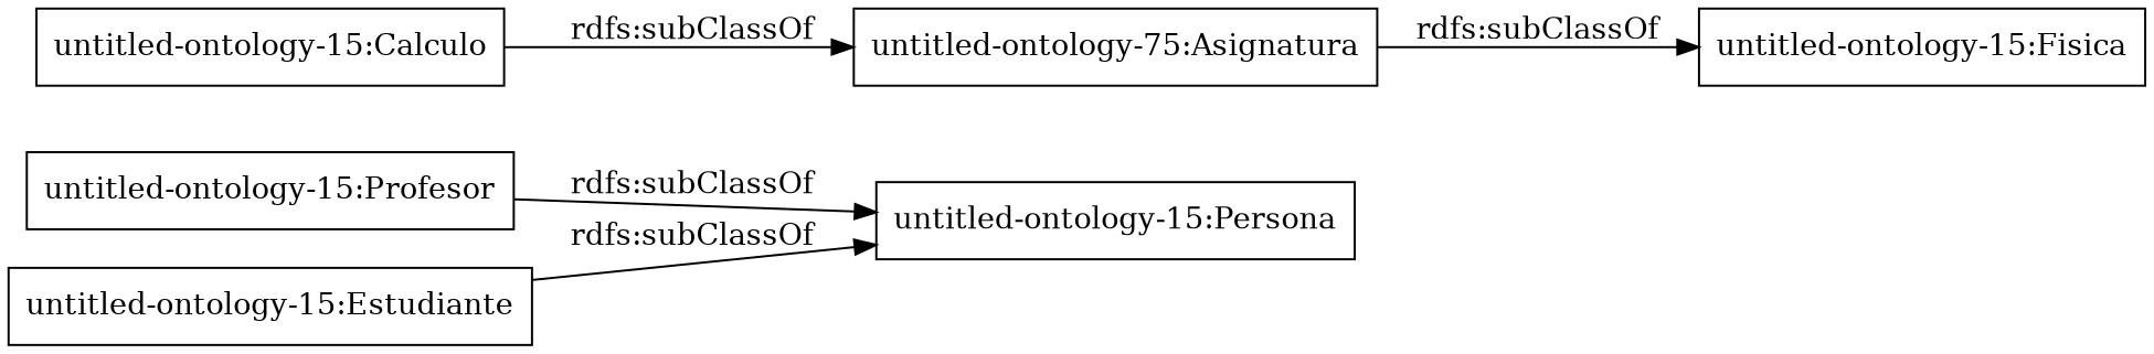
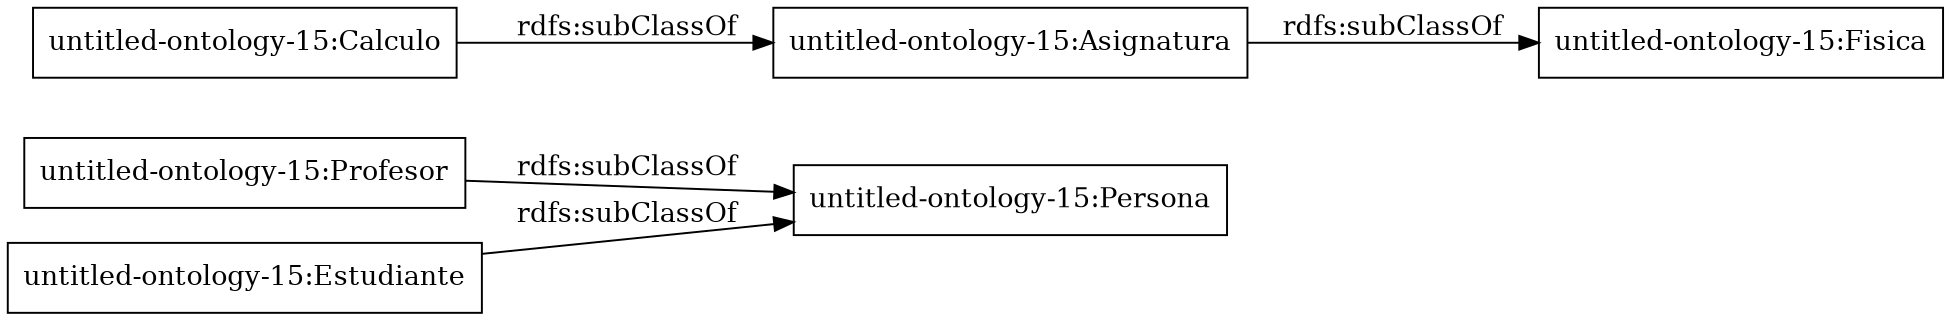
  digraph {
    rankdir=LR
    node [color=black shape=rectangle]
    "untitled-ontology-15:Profesor"
    "untitled-ontology-15:Persona"
-   "untitled-ontology-15:Asignatura" [label="untitled-ontology-75:Asignatura"]
+   "untitled-ontology-15:Asignatura"
    "untitled-ontology-15:Fisica"
    "untitled-ontology-15:Estudiante"
    "untitled-ontology-15:Calculo"
    "untitled-ontology-15:Profesor" -> "untitled-ontology-15:Persona" [label="rdfs:subClassOf"]
    "untitled-ontology-15:Asignatura" -> "untitled-ontology-15:Fisica" [label="rdfs:subClassOf"]
    "untitled-ontology-15:Estudiante" -> "untitled-ontology-15:Persona" [label="rdfs:subClassOf"]
    "untitled-ontology-15:Calculo" -> "untitled-ontology-15:Asignatura" [label="rdfs:subClassOf"]
  }
